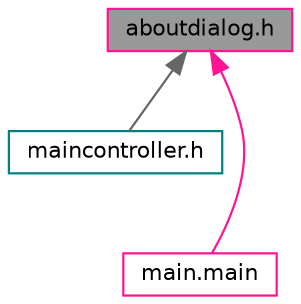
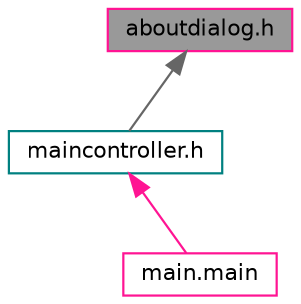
  digraph {
    node [color=deeppink fillcolor=white fontname=Helvetica fontsize=10 shape=box style=filled]
    edge [dir=back fontname=Helvetica fontsize=10 labelfontname=Helvetica labelfontsize=10 style=solid]
    n1 [fillcolor=grey60 fontcolor=black height=0.2 label="aboutdialog.h" width=0.4]
    n2 [color=teal height=0.2 label="maincontroller.h" width=0.4]
    n3 [height=0.2 label="main.main" width=0.4]
    n1 -> n2 [color=gray40]
-   n1 -> n3 [color=deeppink]
+   n2 -> n3 [color=deeppink]
  }
